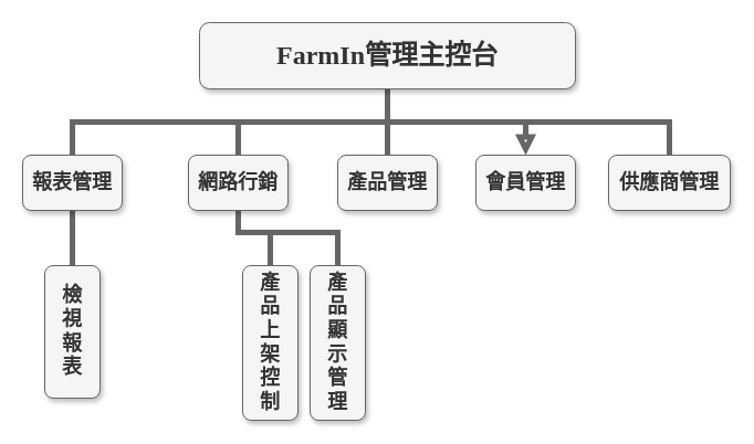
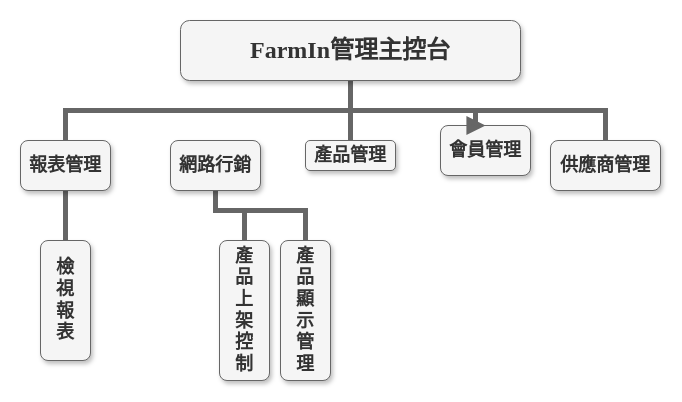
  <mxCell id="0" />
  <mxCell id="1" parent="0" />
  <mxCell id="2" value="供應商管理" style="whiteSpace=wrap;rounded=1;shadow=1;fontStyle=1;fontSize=18;fontFamily=Noto Sans TC;fillColor=#f5f5f5;strokeColor=#666666;fontColor=#333333;" parent="1" vertex="1"><mxGeometry x="550" y="140" width="110" height="50" as="geometry" /></mxCell>
- <mxCell id="3" value="會員管理" style="whiteSpace=wrap;rounded=1;shadow=1;fontStyle=1;fontSize=18;fontFamily=Noto Sans TC;fillColor=#f5f5f5;strokeColor=#666666;fontColor=#333333;" parent="1" vertex="1"><mxGeometry x="430" y="140" width="90" height="50" as="geometry" /></mxCell>
+ <mxCell id="3" value="會員管理" style="whiteSpace=wrap;rounded=1;shadow=1;fontStyle=1;fontSize=18;fontFamily=Noto Sans TC;fillColor=#f5f5f5;strokeColor=#666666;fontColor=#333333;" parent="1" vertex="1"><mxGeometry x="440" y="125" width="90" height="50" as="geometry" /></mxCell>
  <mxCell id="4" value="產品顯示管理" style="whiteSpace=wrap;rounded=1;shadow=1;fontStyle=1;fontSize=18;fontFamily=Noto Sans TC;spacing=10;fillColor=#f5f5f5;strokeColor=#666666;fontColor=#333333;" parent="1" vertex="1"><mxGeometry x="280" y="240" width="50" height="140" as="geometry" /></mxCell>
  <mxCell id="5" value="產品上架控制" style="whiteSpace=wrap;rounded=1;shadow=1;fontStyle=1;fontSize=18;fontFamily=Noto Sans TC;spacing=10;fillColor=#f5f5f5;strokeColor=#666666;fontColor=#333333;" parent="1" vertex="1"><mxGeometry x="219" y="240" width="50" height="140" as="geometry" /></mxCell>
  <mxCell id="6" style="edgeStyle=orthogonalEdgeStyle;rounded=0;orthogonalLoop=1;jettySize=auto;html=1;entryX=0.5;entryY=0;entryDx=0;entryDy=0;endArrow=none;endFill=0;fillColor=#f5f5f5;strokeColor=#666666;strokeWidth=5;" parent="1" source="7" target="18" edge="1"><mxGeometry relative="1" as="geometry" /></mxCell>
  <mxCell id="7" value="報表管理" style="whiteSpace=wrap;rounded=1;shadow=1;fontStyle=1;fontSize=18;fontFamily=Noto Sans TC;fillColor=#f5f5f5;strokeColor=#666666;fontColor=#333333;" parent="1" vertex="1"><mxGeometry y="140" width="90" height="50" as="geometry" x="20" /></mxCell>
- <mxCell id="8" value="產品管理" style="whiteSpace=wrap;rounded=1;shadow=1;fontStyle=1;fontSize=18;fontFamily=Noto Sans TC;fillColor=#f5f5f5;strokeColor=#666666;fontColor=#333333;" parent="1" vertex="1"><mxGeometry x="305" y="140" width="90" height="50" as="geometry" /></mxCell>
+ <mxCell id="8" value="產品管理" style="whiteSpace=wrap;rounded=1;shadow=1;fontStyle=1;fontSize=18;fontFamily=Noto Sans TC;fillColor=#f5f5f5;strokeColor=#666666;fontColor=#333333;" parent="1" vertex="1"><mxGeometry x="305" y="140" width="90" height="30" as="geometry" /></mxCell>
  <mxCell id="9" style="edgeStyle=orthogonalEdgeStyle;rounded=0;orthogonalLoop=1;jettySize=auto;html=1;entryX=0.5;entryY=0;entryDx=0;entryDy=0;endArrow=none;endFill=0;fillColor=#f5f5f5;strokeColor=#666666;strokeWidth=5;" parent="1" source="14" target="7" edge="1"><mxGeometry relative="1" as="geometry"><Array as="points"><mxPoint x="350" y="110" /><mxPoint x="65" y="110" /></Array></mxGeometry></mxCell>
- <mxCell id="10" style="edgeStyle=orthogonalEdgeStyle;rounded=0;orthogonalLoop=1;jettySize=auto;html=1;entryX=0.5;entryY=0;entryDx=0;entryDy=0;endArrow=none;endFill=0;fillColor=#f5f5f5;strokeColor=#666666;strokeWidth=5;" parent="1" source="14" target="17" edge="1"><mxGeometry relative="1" as="geometry"><Array as="points"><mxPoint x="350" y="110" /><mxPoint x="215" y="110" /></Array></mxGeometry></mxCell>
  <mxCell id="11" style="edgeStyle=orthogonalEdgeStyle;rounded=0;orthogonalLoop=1;jettySize=auto;html=1;entryX=0.5;entryY=0;entryDx=0;entryDy=0;endArrow=none;endFill=0;fillColor=#f5f5f5;strokeColor=#666666;strokeWidth=5;" parent="1" source="14" target="8" edge="1"><mxGeometry relative="1" as="geometry" /></mxCell>
  <mxCell id="12" style="edgeStyle=orthogonalEdgeStyle;rounded=0;orthogonalLoop=1;jettySize=auto;html=1;entryX=0.5;entryY=0;entryDx=0;entryDy=0;endArrow=block;endFill=0;fillColor=#f5f5f5;strokeColor=#666666;strokeWidth=5;" parent="1" source="14" target="3" edge="1"><mxGeometry relative="1" as="geometry"><Array as="points"><mxPoint x="350" y="110" /><mxPoint x="475" y="110" /></Array></mxGeometry></mxCell>
  <mxCell id="13" style="edgeStyle=orthogonalEdgeStyle;rounded=0;orthogonalLoop=1;jettySize=auto;html=1;entryX=0.5;entryY=0;entryDx=0;entryDy=0;endArrow=none;endFill=0;fillColor=#f5f5f5;strokeColor=#666666;strokeWidth=5;" parent="1" source="14" target="2" edge="1"><mxGeometry relative="1" as="geometry"><Array as="points"><mxPoint x="350" y="110" /><mxPoint x="605" y="110" /></Array></mxGeometry></mxCell>
  <mxCell id="14" value="FarmIn管理主控台" style="whiteSpace=wrap;rounded=1;shadow=1;fontStyle=1;fontSize=24;fontFamily=Noto Sans TC;fillColor=#f5f5f5;strokeColor=#666666;fontColor=#333333;" parent="1" vertex="1"><mxGeometry x="180" y="20" width="340" height="60" as="geometry" /></mxCell>
  <mxCell id="15" style="edgeStyle=orthogonalEdgeStyle;rounded=0;orthogonalLoop=1;jettySize=auto;html=1;entryX=0.5;entryY=0;entryDx=0;entryDy=0;exitX=0.5;exitY=1;exitDx=0;exitDy=0;endArrow=none;endFill=0;fillColor=#f5f5f5;strokeColor=#666666;strokeWidth=5;" parent="1" source="17" target="5" edge="1"><mxGeometry relative="1" as="geometry"><mxPoint x="200" y="200" as="sourcePoint" /><Array as="points"><mxPoint x="215" y="210" /><mxPoint x="244" y="210" /></Array></mxGeometry></mxCell>
  <mxCell id="16" style="edgeStyle=orthogonalEdgeStyle;rounded=0;orthogonalLoop=1;jettySize=auto;html=1;entryX=0.5;entryY=0;entryDx=0;entryDy=0;endArrow=none;endFill=0;fillColor=#f5f5f5;strokeColor=#666666;strokeWidth=5;" parent="1" source="17" target="4" edge="1"><mxGeometry relative="1" as="geometry"><Array as="points"><mxPoint x="215" y="210" /><mxPoint x="305" y="210" /></Array></mxGeometry></mxCell>
  <mxCell id="17" value="網路行銷" style="whiteSpace=wrap;rounded=1;fillColor=#f5f5f5;strokeColor=#666666;shadow=1;fontStyle=1;fontSize=18;fontFamily=Noto Sans TC;fontColor=#333333;" parent="1" vertex="1"><mxGeometry x="170" y="140" width="90" height="50" as="geometry" /></mxCell>
  <mxCell id="18" value="檢視報表" style="whiteSpace=wrap;rounded=1;shadow=1;fontStyle=1;fontSize=18;fontFamily=Noto Sans TC;spacing=10;fillColor=#f5f5f5;strokeColor=#666666;fontColor=#333333;" parent="1" vertex="1"><mxGeometry x="40" y="240" width="50" height="120" as="geometry" /></mxCell>
